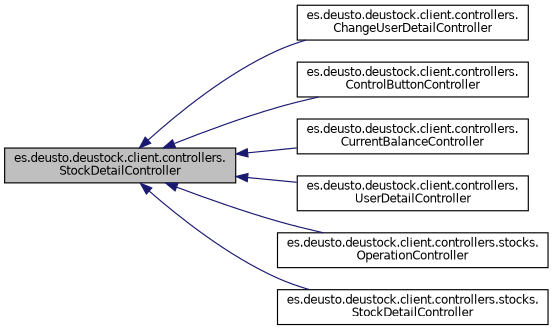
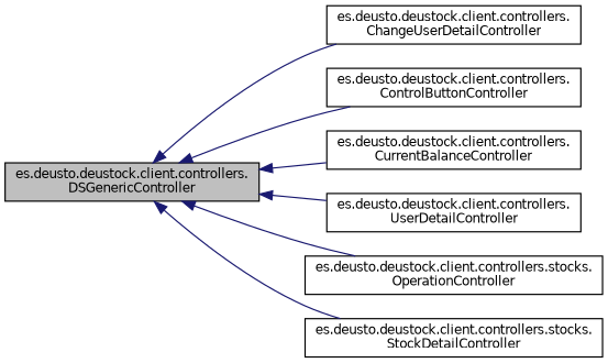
  digraph {
    rankdir=LR
    node [color=black fillcolor=white fontname=Helvetica fontsize=10 shape=record style=filled]
    edge [color=midnightblue dir=back fontname=Helvetica fontsize=10 labelfontname=Helvetica labelfontsize=10 style=solid]
-   n1 [fillcolor=grey75 fontcolor=black height=0.2 label="es.deusto.deustock.client.controllers.\lStockDetailController" width=0.4]
+   n1 [fillcolor=grey75 fontcolor=black height=0.2 label="es.deusto.deustock.client.controllers.\lDSGenericController" width=0.4]
    n2 [height=0.2 label="es.deusto.deustock.client.controllers.\lChangeUserDetailController" width=0.4]
    n3 [height=0.2 label="es.deusto.deustock.client.controllers.\lControlButtonController" width=0.4]
    n4 [height=0.2 label="es.deusto.deustock.client.controllers.\lCurrentBalanceController" width=0.4]
    n5 [height=0.2 label="es.deusto.deustock.client.controllers.\lUserDetailController" width=0.4]
    n6 [height=0.2 label="es.deusto.deustock.client.controllers.stocks.\lOperationController" width=0.4]
    n7 [height=0.2 label="es.deusto.deustock.client.controllers.stocks.\lStockDetailController" width=0.4]
    n1 -> n2
    n1 -> n3
    n1 -> n4
    n1 -> n5
    n1 -> n6
    n1 -> n7
  }
